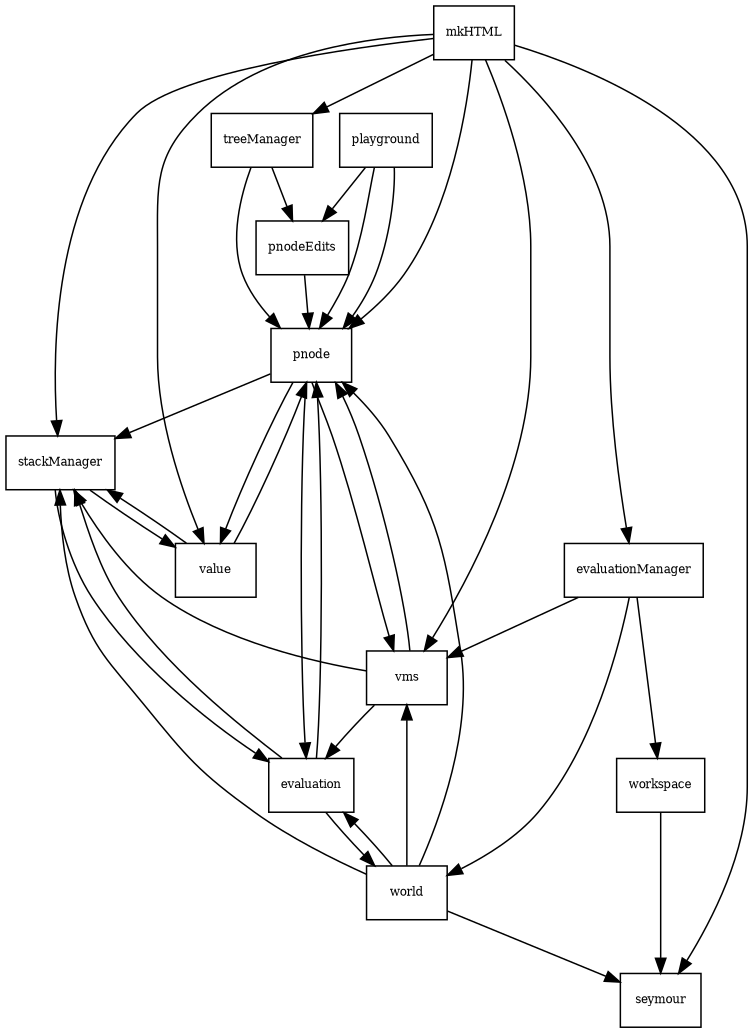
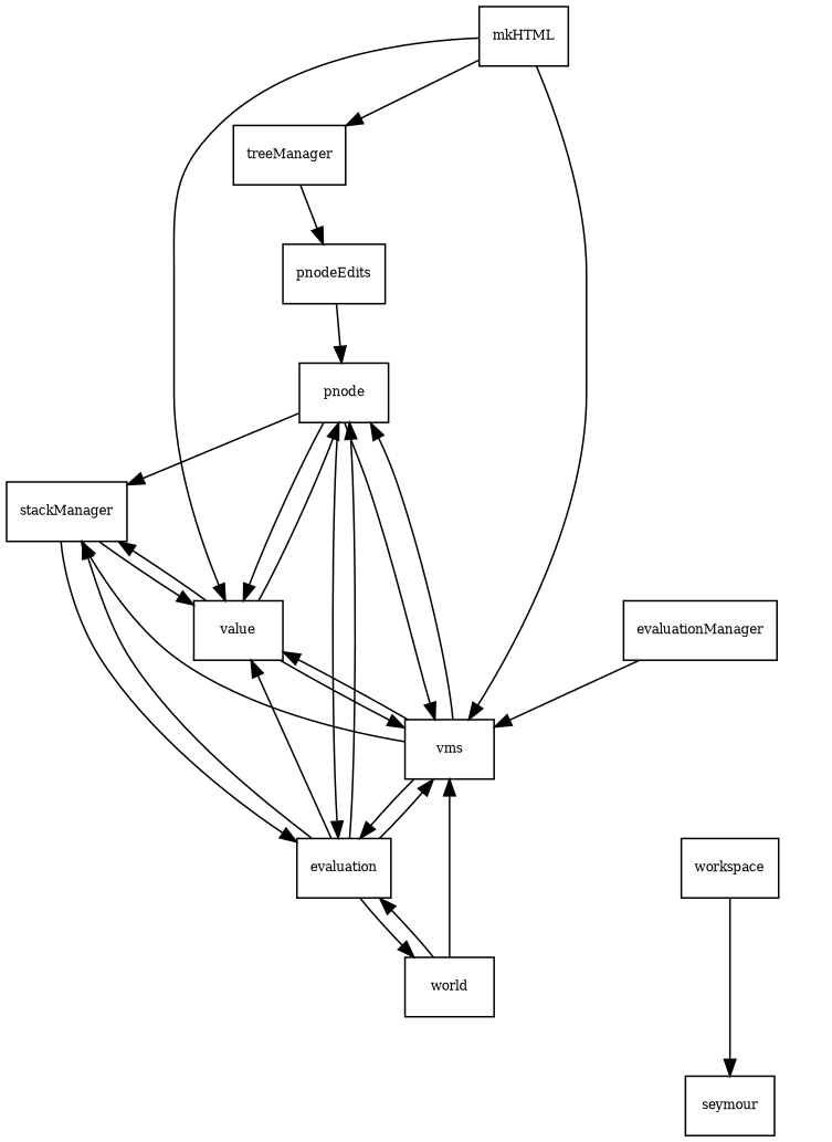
  digraph {
    gsize="8,6"
    node [fontsize=8 shape=rectangle]
    mkHTML
    pnode
    treeManager
    evaluationManager
    stackManager
    vms
    value
    seymour
    evaluation
    pnodeEdits
    world
    workspace
-   playground
-   mkHTML -> pnode
    mkHTML -> treeManager
-   mkHTML -> evaluationManager
-   mkHTML -> stackManager
    mkHTML -> vms
    mkHTML -> value
-   mkHTML -> seymour
    pnode -> stackManager
    pnode -> vms
    pnode -> value
    pnode -> evaluation
-   treeManager -> pnode
    treeManager -> pnodeEdits
    evaluationManager -> vms
-   evaluationManager -> world
-   evaluationManager -> workspace
    stackManager -> value
    stackManager -> evaluation
    vms -> pnode
    vms -> stackManager
+   vms -> value
    vms -> evaluation
    value -> pnode
    value -> stackManager
+   value -> vms
    evaluation -> pnode
    evaluation -> stackManager
+   evaluation -> vms
+   evaluation -> value
    evaluation -> world
    pnodeEdits -> pnode
-   world -> pnode
-   world -> stackManager
    world -> vms
-   world -> seymour
    world -> evaluation
    workspace -> seymour
-   playground -> pnode
-   playground -> pnode
-   playground -> pnodeEdits
  }
